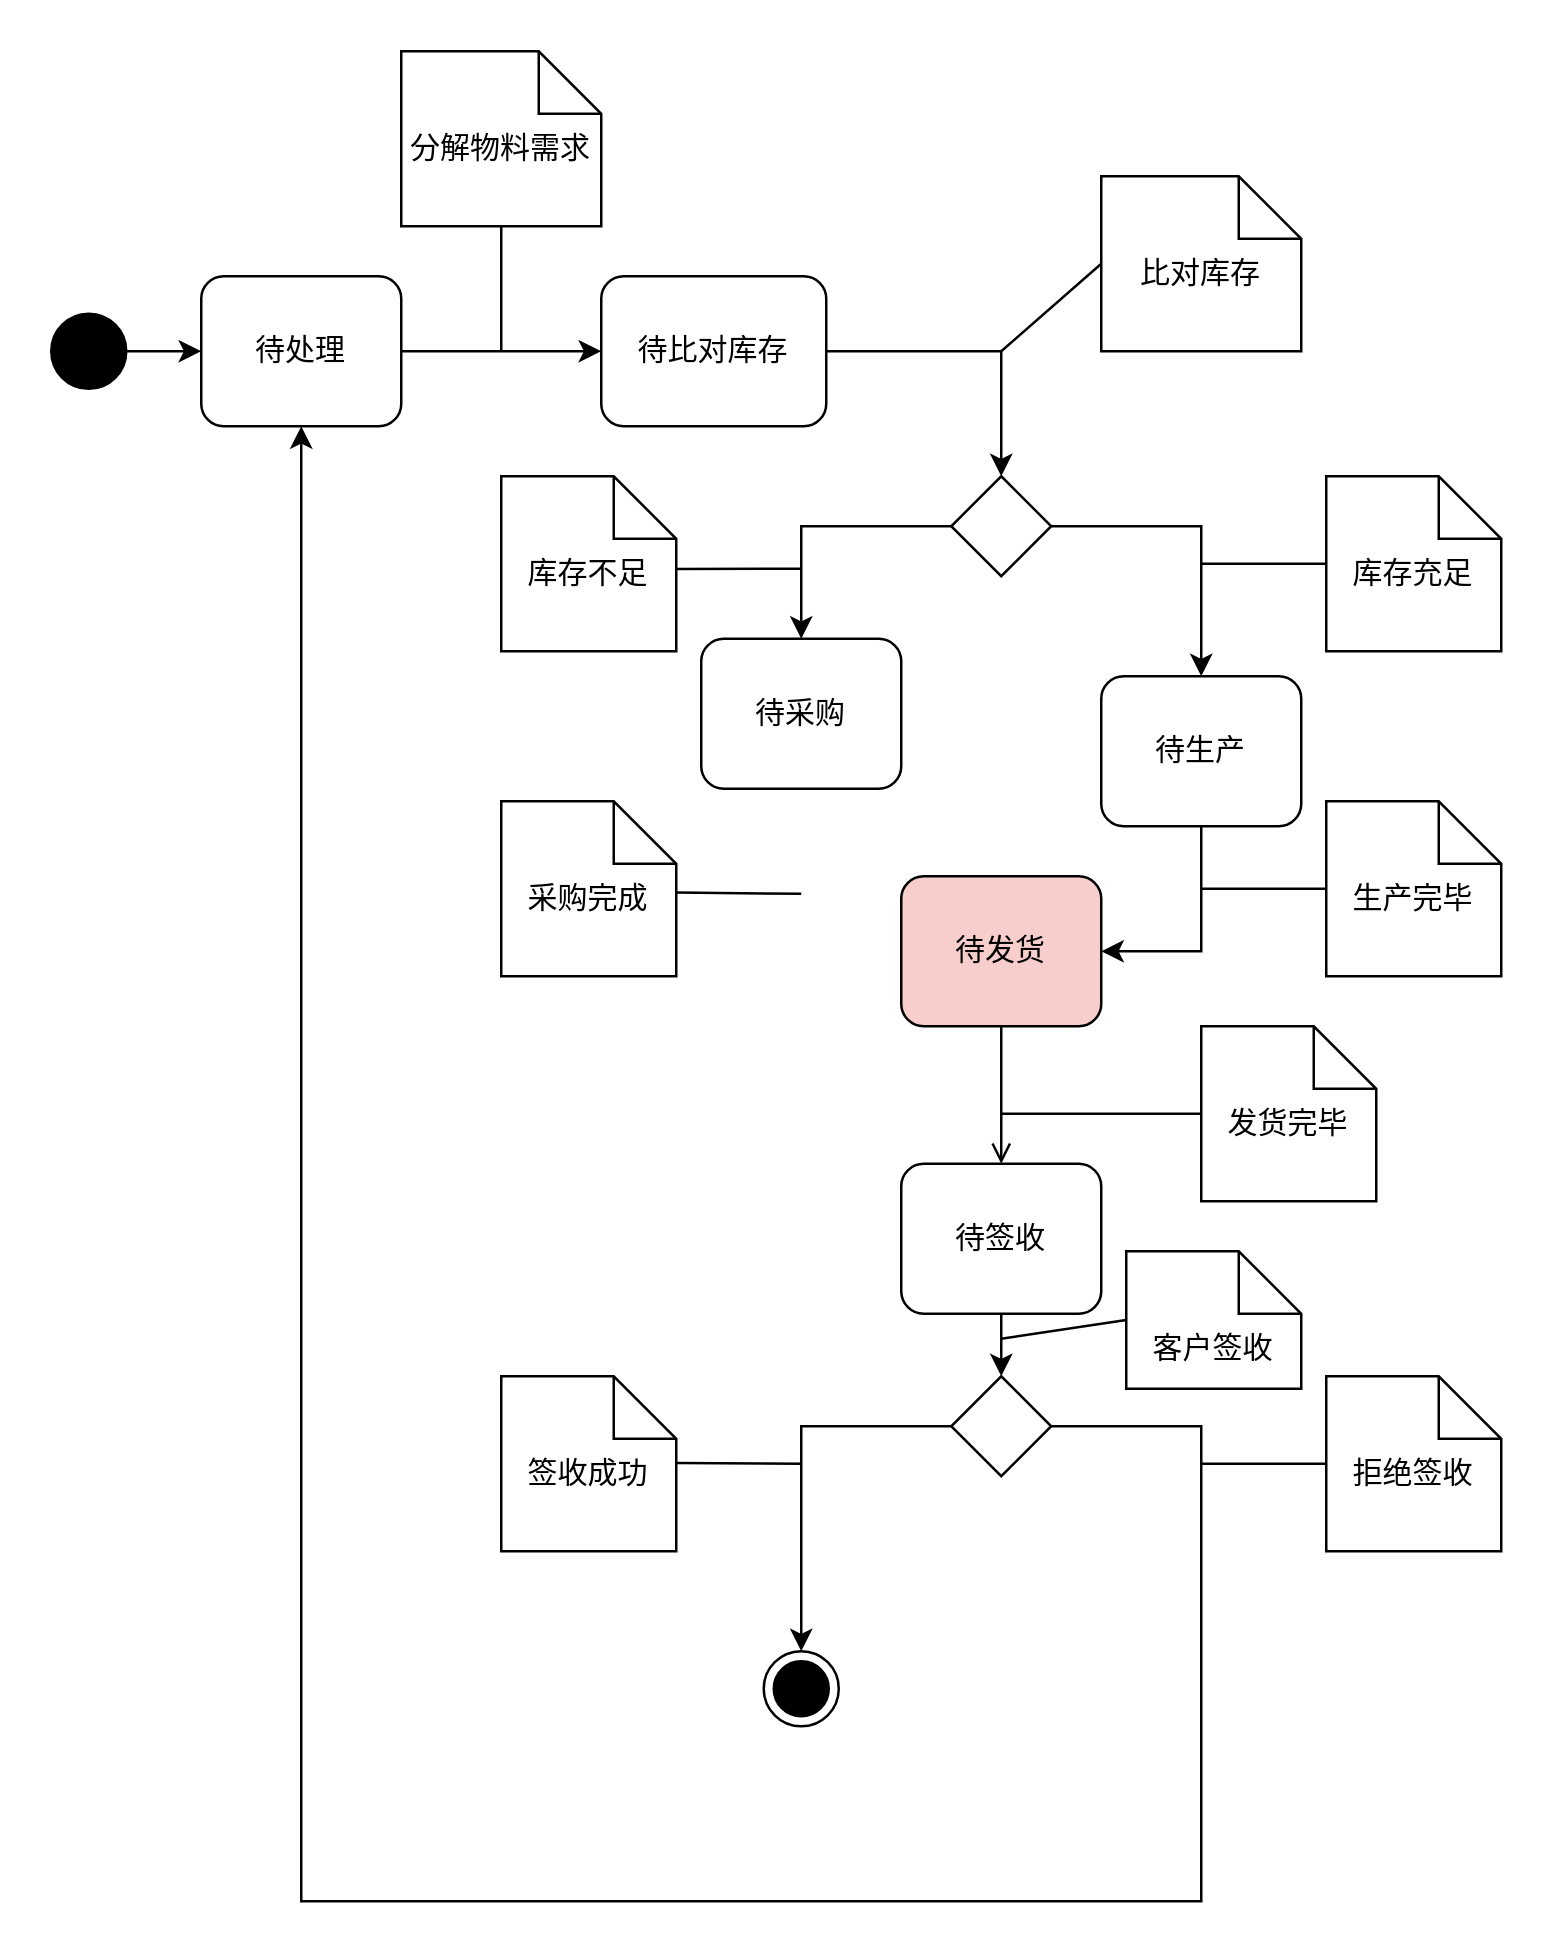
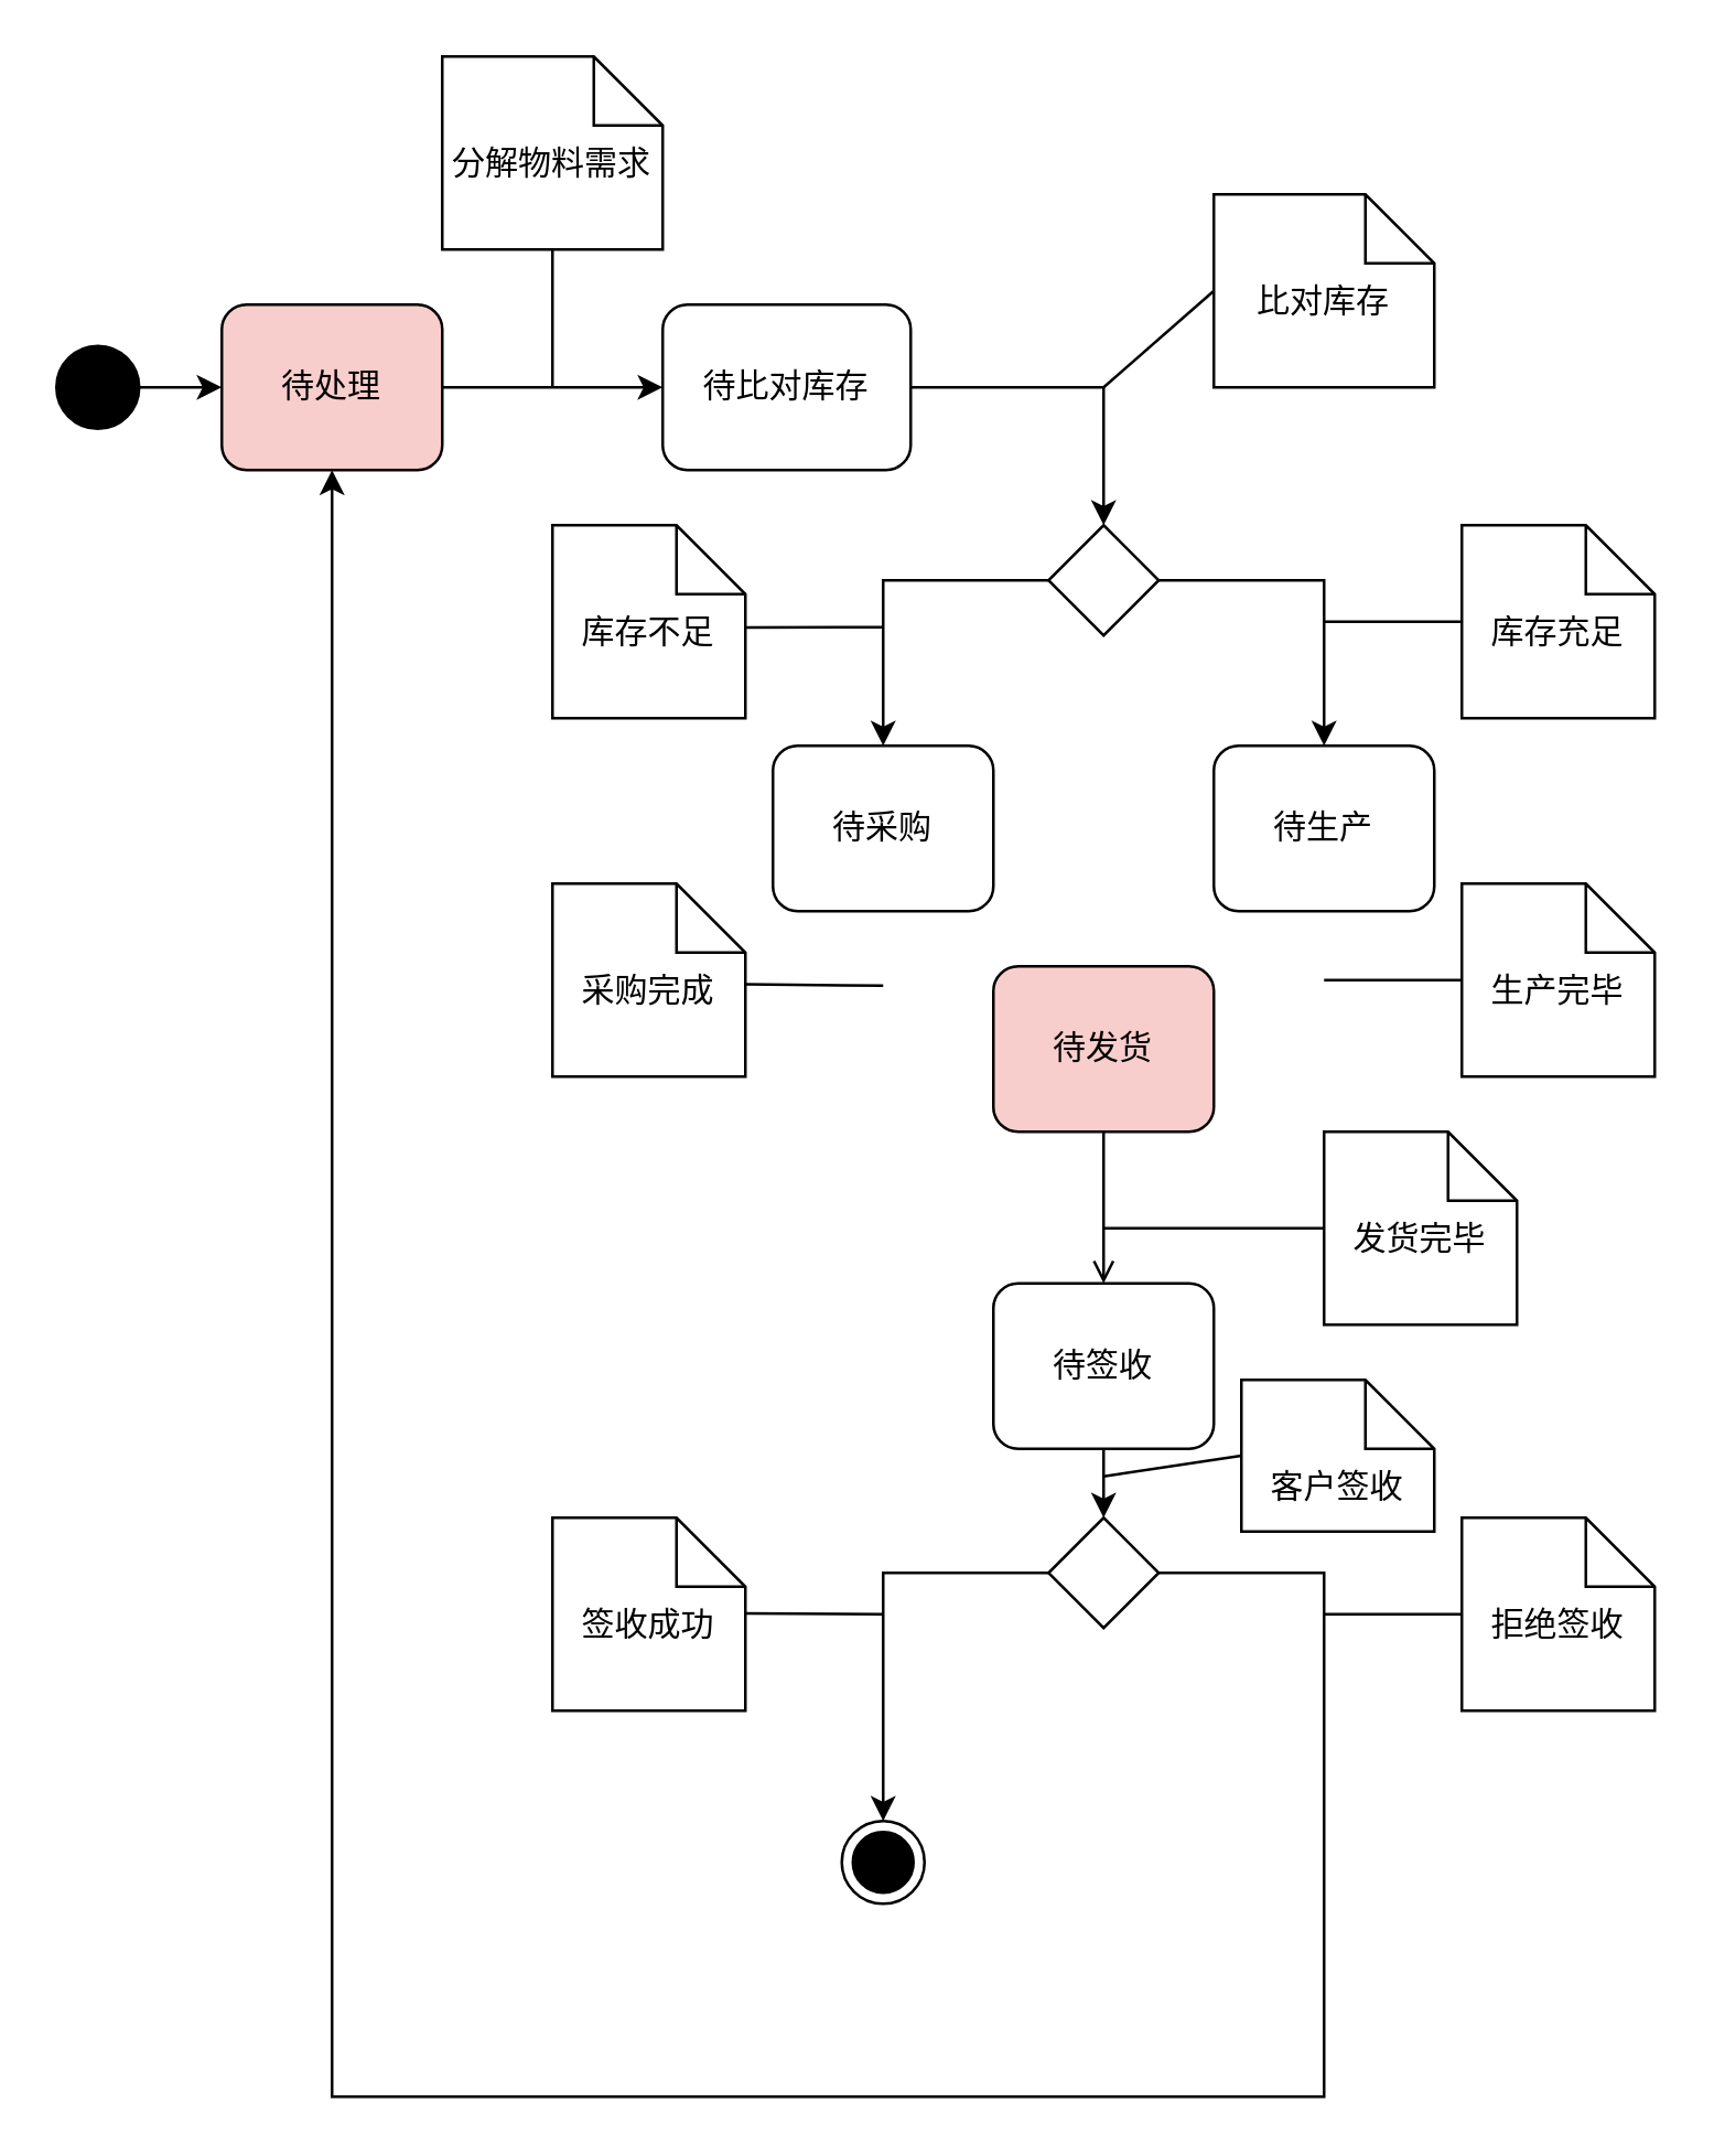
  <mxCell id="0" />
  <mxCell id="1" parent="0" />
  <mxCell id="2" value="分解物料需求" style="shape=note2;boundedLbl=1;whiteSpace=wrap;html=1;size=25;verticalAlign=top;align=center;" vertex="1" parent="1"><mxGeometry x="160" y="20" width="80" height="70" as="geometry" /></mxCell>
- <mxCell id="3" style="edgeStyle=orthogonalEdgeStyle;rounded=0;orthogonalLoop=1;jettySize=auto;html=1;entryX=1;entryY=0.5;entryDx=0;entryDy=0;" edge="1" parent="1" source="4" target="11"><mxGeometry relative="1" as="geometry" /></mxCell>
  <mxCell id="4" value="待生产" style="rounded=1;whiteSpace=wrap;html=1;" vertex="1" parent="1"><mxGeometry x="440" y="270" width="80" height="60" as="geometry" /></mxCell>
- <mxCell id="5" value="待采购" style="rounded=1;whiteSpace=wrap;html=1;" vertex="1" parent="1"><mxGeometry x="280" y="255" width="80" height="60" as="geometry" /></mxCell>
+ <mxCell id="5" value="待采购" style="rounded=1;whiteSpace=wrap;html=1;" vertex="1" parent="1"><mxGeometry x="280" y="270" width="80" height="60" as="geometry" /></mxCell>
  <mxCell id="6" style="edgeStyle=orthogonalEdgeStyle;rounded=0;orthogonalLoop=1;jettySize=auto;html=1;" edge="1" parent="1" source="7" target="19"><mxGeometry relative="1" as="geometry" /></mxCell>
  <mxCell id="7" value="待比对库存" style="rounded=1;whiteSpace=wrap;html=1;" vertex="1" parent="1"><mxGeometry x="240" y="110" width="90" height="60" as="geometry" /></mxCell>
  <mxCell id="8" style="edgeStyle=orthogonalEdgeStyle;rounded=0;orthogonalLoop=1;jettySize=auto;html=1;entryX=0;entryY=0.5;entryDx=0;entryDy=0;" edge="1" parent="1" source="9" target="7"><mxGeometry relative="1" as="geometry" /></mxCell>
- <mxCell id="9" value="待处理" style="rounded=1;whiteSpace=wrap;html=1;" vertex="1" parent="1"><mxGeometry x="80" y="110" width="80" height="60" as="geometry" /></mxCell>
+ <mxCell id="9" value="待处理" style="rounded=1;whiteSpace=wrap;html=1;fillColor=#f8cecc;" vertex="1" parent="1"><mxGeometry x="80" y="110" width="80" height="60" as="geometry" /></mxCell>
  <mxCell id="10" style="edgeStyle=orthogonalEdgeStyle;rounded=0;orthogonalLoop=1;jettySize=auto;html=1;entryX=0.5;entryY=0;entryDx=0;entryDy=0;endArrow=open;" edge="1" parent="1" source="11" target="13"><mxGeometry relative="1" as="geometry" /></mxCell>
  <mxCell id="11" value="待发货" style="rounded=1;whiteSpace=wrap;html=1;fillColor=#f8cecc;" vertex="1" parent="1"><mxGeometry x="360" y="350" width="80" height="60" as="geometry" /></mxCell>
  <mxCell id="12" style="edgeStyle=orthogonalEdgeStyle;rounded=0;orthogonalLoop=1;jettySize=auto;html=1;entryX=0.5;entryY=0;entryDx=0;entryDy=0;" edge="1" parent="1" source="13" target="39"><mxGeometry relative="1" as="geometry" /></mxCell>
  <mxCell id="13" value="待签收" style="rounded=1;whiteSpace=wrap;html=1;" vertex="1" parent="1"><mxGeometry x="360" y="465" width="80" height="60" as="geometry" /></mxCell>
  <mxCell id="14" style="edgeStyle=orthogonalEdgeStyle;rounded=0;orthogonalLoop=1;jettySize=auto;html=1;entryX=0;entryY=0.5;entryDx=0;entryDy=0;" edge="1" parent="1" source="15" target="9"><mxGeometry relative="1" as="geometry" /></mxCell>
  <mxCell id="15" value="" style="ellipse;fillColor=strokeColor;html=1;" vertex="1" parent="1"><mxGeometry x="20" y="125" width="30" height="30" as="geometry" /></mxCell>
  <mxCell id="16" value="" style="endArrow=none;html=1;rounded=0;entryX=0.5;entryY=1;entryDx=0;entryDy=0;entryPerimeter=0;" edge="1" parent="1" target="2"><mxGeometry width="50" height="50" relative="1" as="geometry"><mxPoint x="200" y="140" as="sourcePoint" /><mxPoint x="420" y="170" as="targetPoint" /></mxGeometry></mxCell>
  <mxCell id="17" style="edgeStyle=orthogonalEdgeStyle;rounded=0;orthogonalLoop=1;jettySize=auto;html=1;entryX=0.5;entryY=0;entryDx=0;entryDy=0;" edge="1" parent="1" source="19" target="5"><mxGeometry relative="1" as="geometry" /></mxCell>
  <mxCell id="18" style="edgeStyle=orthogonalEdgeStyle;rounded=0;orthogonalLoop=1;jettySize=auto;html=1;entryX=0.5;entryY=0;entryDx=0;entryDy=0;" edge="1" parent="1" source="19" target="4"><mxGeometry relative="1" as="geometry" /></mxCell>
  <mxCell id="19" value="" style="rhombus;whiteSpace=wrap;html=1;" vertex="1" parent="1"><mxGeometry x="380" y="190" width="40" height="40" as="geometry" /></mxCell>
  <mxCell id="20" value="比对库存" style="shape=note2;boundedLbl=1;whiteSpace=wrap;html=1;size=25;verticalAlign=top;align=center;" vertex="1" parent="1"><mxGeometry x="440" y="70" width="80" height="70" as="geometry" /></mxCell>
  <mxCell id="21" value="" style="endArrow=none;html=1;rounded=0;entryX=0;entryY=0.5;entryDx=0;entryDy=0;entryPerimeter=0;" edge="1" parent="1" target="20"><mxGeometry width="50" height="50" relative="1" as="geometry"><mxPoint x="400" y="140" as="sourcePoint" /><mxPoint x="300" y="90" as="targetPoint" /></mxGeometry></mxCell>
  <mxCell id="22" value="采购完成" style="shape=note2;boundedLbl=1;whiteSpace=wrap;html=1;size=25;verticalAlign=top;align=center;" vertex="1" parent="1"><mxGeometry x="200" y="320" width="70" height="70" as="geometry" /></mxCell>
  <mxCell id="23" value="" style="endArrow=none;html=1;rounded=0;entryX=0.995;entryY=0.522;entryDx=0;entryDy=0;entryPerimeter=0;" edge="1" parent="1" target="22"><mxGeometry width="50" height="50" relative="1" as="geometry"><mxPoint x="320" y="357" as="sourcePoint" /><mxPoint x="310" y="100" as="targetPoint" /></mxGeometry></mxCell>
  <mxCell id="24" value="生产完毕" style="shape=note2;boundedLbl=1;whiteSpace=wrap;html=1;size=25;verticalAlign=top;align=center;" vertex="1" parent="1"><mxGeometry x="530" y="320" width="70" height="70" as="geometry" /></mxCell>
  <mxCell id="25" value="" style="endArrow=none;html=1;rounded=0;entryX=0;entryY=0.5;entryDx=0;entryDy=0;entryPerimeter=0;" edge="1" parent="1" target="24"><mxGeometry width="50" height="50" relative="1" as="geometry"><mxPoint x="480" y="355" as="sourcePoint" /><mxPoint x="540" y="355" as="targetPoint" /></mxGeometry></mxCell>
  <mxCell id="26" value="库存不足" style="shape=note2;boundedLbl=1;whiteSpace=wrap;html=1;size=25;verticalAlign=top;align=center;" vertex="1" parent="1"><mxGeometry x="200" y="190" width="70" height="70" as="geometry" /></mxCell>
  <mxCell id="27" value="" style="endArrow=none;html=1;rounded=0;entryX=0.998;entryY=0.53;entryDx=0;entryDy=0;entryPerimeter=0;" edge="1" parent="1" target="26"><mxGeometry width="50" height="50" relative="1" as="geometry"><mxPoint x="320" y="227" as="sourcePoint" /><mxPoint x="330" y="120" as="targetPoint" /></mxGeometry></mxCell>
  <mxCell id="28" value="库存充足" style="shape=note2;boundedLbl=1;whiteSpace=wrap;html=1;size=25;verticalAlign=top;align=center;" vertex="1" parent="1"><mxGeometry x="530" y="190" width="70" height="70" as="geometry" /></mxCell>
  <mxCell id="29" value="" style="endArrow=none;html=1;rounded=0;entryX=0;entryY=0.5;entryDx=0;entryDy=0;entryPerimeter=0;" edge="1" parent="1" target="28"><mxGeometry width="50" height="50" relative="1" as="geometry"><mxPoint x="480" y="225" as="sourcePoint" /><mxPoint x="460" y="260" as="targetPoint" /></mxGeometry></mxCell>
  <mxCell id="30" value="签收成功" style="shape=note2;boundedLbl=1;whiteSpace=wrap;html=1;size=25;verticalAlign=top;align=center;" vertex="1" parent="1"><mxGeometry x="200" y="550" width="70" height="70" as="geometry" /></mxCell>
  <mxCell id="31" value="" style="endArrow=none;html=1;rounded=0;entryX=1.002;entryY=0.495;entryDx=0;entryDy=0;entryPerimeter=0;" edge="1" parent="1" target="30"><mxGeometry width="50" height="50" relative="1" as="geometry"><mxPoint x="320" y="585" as="sourcePoint" /><mxPoint x="330" y="120" as="targetPoint" /></mxGeometry></mxCell>
  <mxCell id="32" value="拒绝签收" style="shape=note2;boundedLbl=1;whiteSpace=wrap;html=1;size=25;verticalAlign=top;align=center;" vertex="1" parent="1"><mxGeometry x="530" y="550" width="70" height="70" as="geometry" /></mxCell>
  <mxCell id="33" value="" style="endArrow=none;html=1;rounded=0;entryX=0;entryY=0.5;entryDx=0;entryDy=0;entryPerimeter=0;" edge="1" parent="1" target="32"><mxGeometry width="50" height="50" relative="1" as="geometry"><mxPoint x="480" y="585" as="sourcePoint" /><mxPoint x="340" y="130" as="targetPoint" /></mxGeometry></mxCell>
  <mxCell id="34" value="发货完毕" style="shape=note2;boundedLbl=1;whiteSpace=wrap;html=1;size=25;verticalAlign=top;align=center;" vertex="1" parent="1"><mxGeometry x="480" y="410" width="70" height="70" as="geometry" /></mxCell>
  <mxCell id="35" value="" style="endArrow=none;html=1;rounded=0;entryX=0;entryY=0.5;entryDx=0;entryDy=0;entryPerimeter=0;" edge="1" parent="1" target="34"><mxGeometry width="50" height="50" relative="1" as="geometry"><mxPoint x="400" y="445" as="sourcePoint" /><mxPoint x="200" y="220" as="targetPoint" /></mxGeometry></mxCell>
  <mxCell id="36" value="" style="ellipse;html=1;shape=endState;fillColor=strokeColor;" vertex="1" parent="1"><mxGeometry x="305" y="660" width="30" height="30" as="geometry" /></mxCell>
  <mxCell id="37" style="edgeStyle=orthogonalEdgeStyle;rounded=0;orthogonalLoop=1;jettySize=auto;html=1;entryX=0.5;entryY=0;entryDx=0;entryDy=0;" edge="1" parent="1" source="39" target="36"><mxGeometry relative="1" as="geometry"><mxPoint x="320" y="610" as="targetPoint" /></mxGeometry></mxCell>
  <mxCell id="38" style="edgeStyle=orthogonalEdgeStyle;rounded=0;orthogonalLoop=1;jettySize=auto;html=1;" edge="1" parent="1" source="39" target="9"><mxGeometry relative="1" as="geometry"><mxPoint x="480" y="610" as="targetPoint" /><Array as="points"><mxPoint x="480" y="570" /><mxPoint x="480" y="760" /><mxPoint x="120" y="760" /></Array></mxGeometry></mxCell>
  <mxCell id="39" value="" style="rhombus;whiteSpace=wrap;html=1;" vertex="1" parent="1"><mxGeometry x="380" y="550" width="40" height="40" as="geometry" /></mxCell>
  <mxCell id="40" value="客户签收" style="shape=note2;boundedLbl=1;whiteSpace=wrap;html=1;size=25;verticalAlign=top;align=center;" vertex="1" parent="1"><mxGeometry x="450" y="500" width="70" height="55" as="geometry" /></mxCell>
  <mxCell id="41" value="" style="endArrow=none;html=1;rounded=0;entryX=0;entryY=0.5;entryDx=0;entryDy=0;entryPerimeter=0;" edge="1" parent="1" target="40"><mxGeometry width="50" height="50" relative="1" as="geometry"><mxPoint x="400" y="535" as="sourcePoint" /><mxPoint x="260" y="80" as="targetPoint" /></mxGeometry></mxCell>
